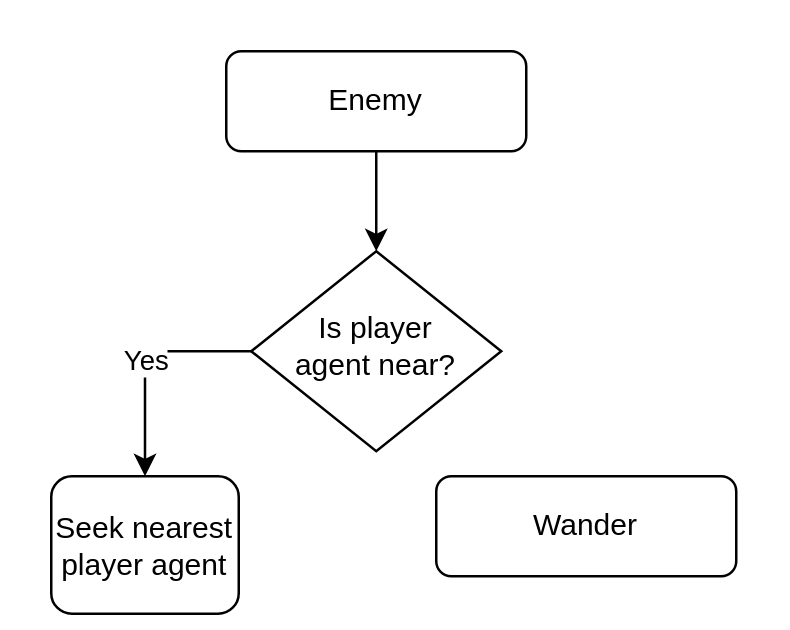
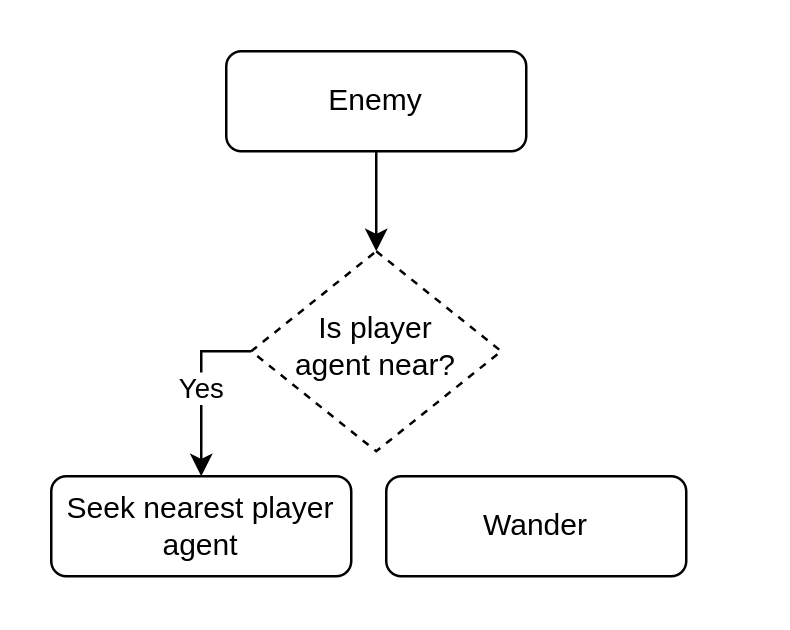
  <mxCell id="0" />
  <mxCell id="1" parent="0" />
  <mxCell id="2" style="edgeStyle=orthogonalEdgeStyle;rounded=0;orthogonalLoop=1;jettySize=auto;html=1;exitX=0.5;exitY=1;exitDx=0;exitDy=0;entryX=0.5;entryY=0;entryDx=0;entryDy=0;" edge="1" parent="1" source="3" target="5"><mxGeometry relative="1" as="geometry" /></mxCell>
  <mxCell id="3" value="Enemy" style="rounded=1;whiteSpace=wrap;html=1;" vertex="1" parent="1"><mxGeometry x="90" y="20" width="120" height="40" as="geometry" /></mxCell>
  <mxCell id="4" value="Yes" style="edgeStyle=orthogonalEdgeStyle;rounded=0;orthogonalLoop=1;jettySize=auto;html=1;exitX=0;exitY=0.5;exitDx=0;exitDy=0;entryX=0.5;entryY=0;entryDx=0;entryDy=0;" edge="1" parent="1" source="5" target="6"><mxGeometry relative="1" as="geometry" /></mxCell>
- <mxCell id="5" value="Is player &lt;br&gt;agent near?" style="rhombus;whiteSpace=wrap;html=1;shadow=0;fontFamily=Helvetica;fontSize=12;align=center;strokeWidth=1;spacing=6;spacingTop=-4;" vertex="1" parent="1"><mxGeometry x="100" y="100" width="100" height="80" as="geometry" /></mxCell>
- <mxCell id="6" value="Seek nearest player agent" style="rounded=1;whiteSpace=wrap;html=1;fontSize=12;glass=0;strokeWidth=1;shadow=0;" vertex="1" parent="1"><mxGeometry x="20" y="190" width="75" height="55" as="geometry" /></mxCell>
- <mxCell id="7" value="Wander" style="rounded=1;whiteSpace=wrap;html=1;fontSize=12;glass=0;strokeWidth=1;shadow=0;" vertex="1" parent="1"><mxGeometry x="174" y="190" width="120" height="40" as="geometry" /></mxCell>
+ <mxCell id="5" value="Is player &lt;br&gt;agent near?" style="rhombus;whiteSpace=wrap;html=1;shadow=0;fontFamily=Helvetica;fontSize=12;align=center;strokeWidth=1;spacing=6;spacingTop=-4;dashed=1;" vertex="1" parent="1"><mxGeometry x="100" y="100" width="100" height="80" as="geometry" /></mxCell>
+ <mxCell id="6" value="Seek nearest player agent" style="rounded=1;whiteSpace=wrap;html=1;fontSize=12;glass=0;strokeWidth=1;shadow=0;" vertex="1" parent="1"><mxGeometry x="20" y="190" width="120" height="40" as="geometry" /></mxCell>
+ <mxCell id="7" value="Wander" style="rounded=1;whiteSpace=wrap;html=1;fontSize=12;glass=0;strokeWidth=1;shadow=0;" vertex="1" parent="1"><mxGeometry x="154" y="190" width="120" height="40" as="geometry" /></mxCell>
